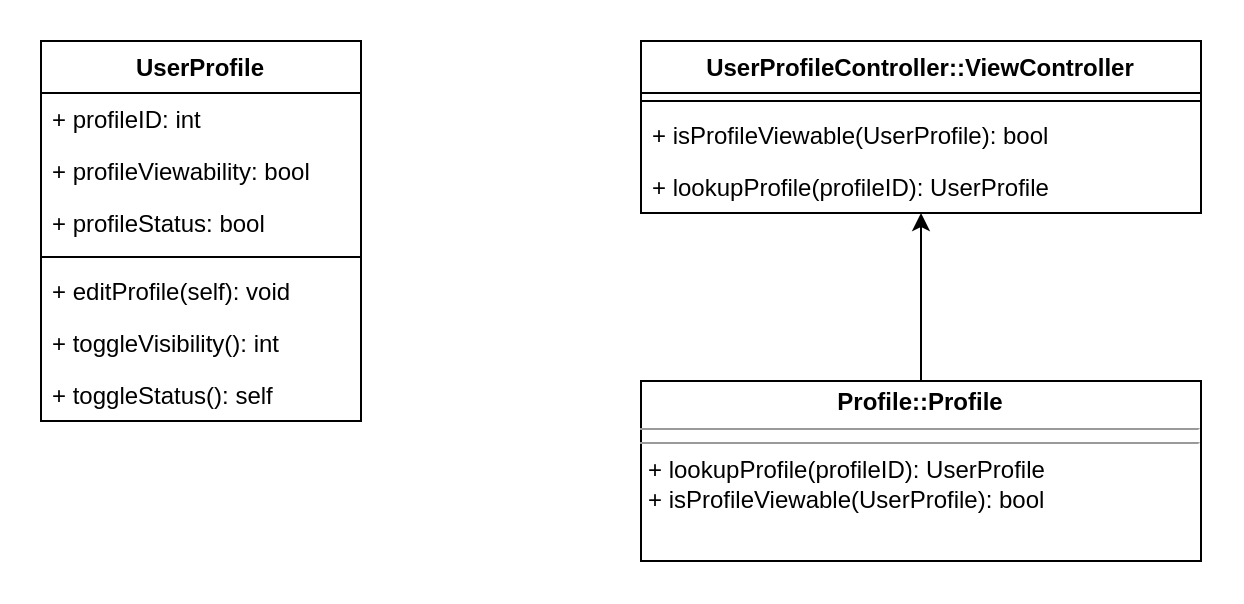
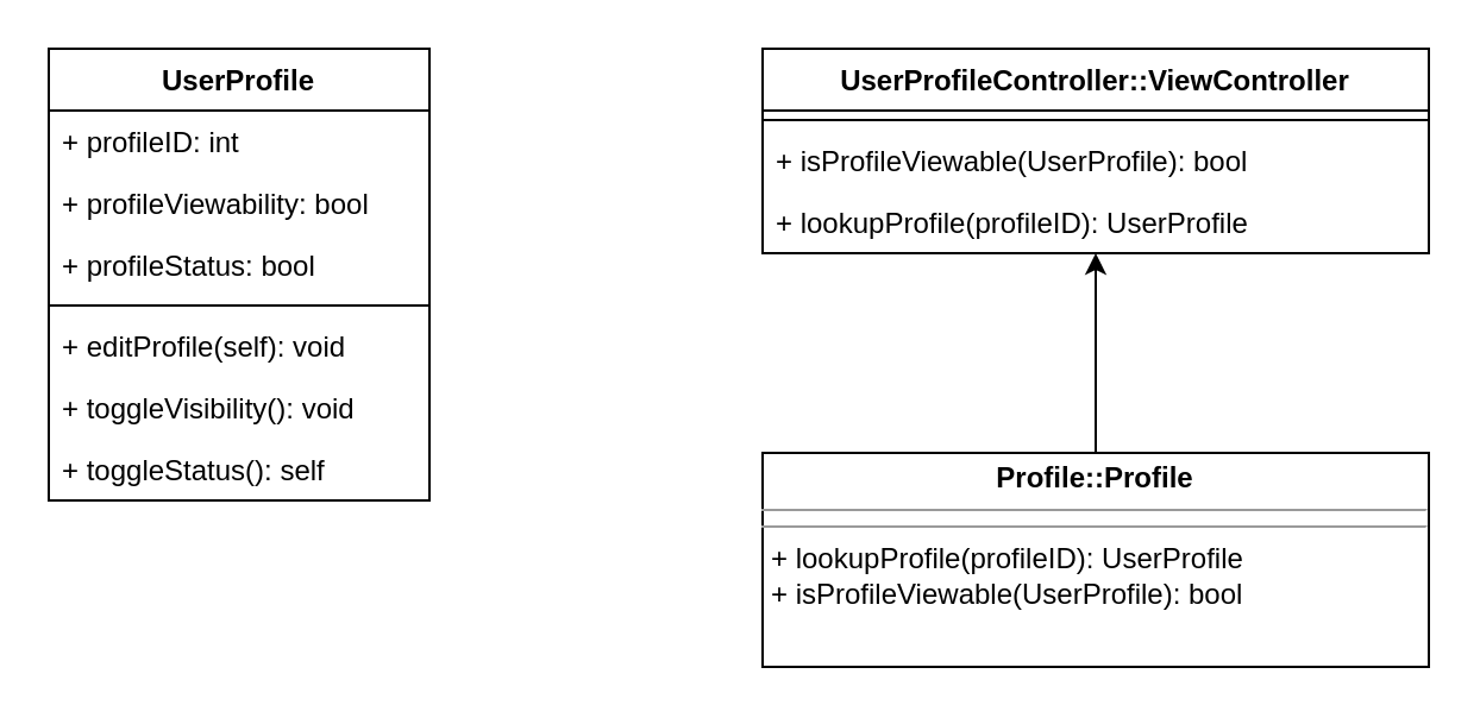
  <mxCell id="0" />
  <mxCell id="1" parent="0" />
  <mxCell id="2" value="UserProfile" style="swimlane;fontStyle=1;align=center;verticalAlign=top;childLayout=stackLayout;horizontal=1;startSize=26;horizontalStack=0;resizeParent=1;resizeParentMax=0;resizeLast=0;collapsible=1;marginBottom=0;" parent="1" vertex="1"><mxGeometry x="20" y="20" width="160" height="190" as="geometry" /></mxCell>
  <mxCell id="3" value="+ profileID: int" style="text;strokeColor=none;fillColor=none;align=left;verticalAlign=top;spacingLeft=4;spacingRight=4;overflow=hidden;rotatable=0;points=[[0,0.5],[1,0.5]];portConstraint=eastwest;" parent="2" vertex="1"><mxGeometry y="26" width="160" height="26" as="geometry" /></mxCell>
  <mxCell id="4" value="+ profileViewability: bool" style="text;strokeColor=none;fillColor=none;align=left;verticalAlign=top;spacingLeft=4;spacingRight=4;overflow=hidden;rotatable=0;points=[[0,0.5],[1,0.5]];portConstraint=eastwest;" parent="2" vertex="1"><mxGeometry y="52" width="160" height="26" as="geometry" /></mxCell>
  <mxCell id="5" value="+ profileStatus: bool" style="text;strokeColor=none;fillColor=none;align=left;verticalAlign=top;spacingLeft=4;spacingRight=4;overflow=hidden;rotatable=0;points=[[0,0.5],[1,0.5]];portConstraint=eastwest;" parent="2" vertex="1"><mxGeometry y="78" width="160" height="26" as="geometry" /></mxCell>
  <mxCell id="6" value="" style="line;strokeWidth=1;fillColor=none;align=left;verticalAlign=middle;spacingTop=-1;spacingLeft=3;spacingRight=3;rotatable=0;labelPosition=right;points=[];portConstraint=eastwest;strokeColor=inherit;" parent="2" vertex="1"><mxGeometry y="104" width="160" height="8" as="geometry" /></mxCell>
  <mxCell id="7" value="+ editProfile(self): void" style="text;strokeColor=none;fillColor=none;align=left;verticalAlign=top;spacingLeft=4;spacingRight=4;overflow=hidden;rotatable=0;points=[[0,0.5],[1,0.5]];portConstraint=eastwest;" parent="2" vertex="1"><mxGeometry y="112" width="160" height="26" as="geometry" /></mxCell>
- <mxCell id="8" value="+ toggleVisibility(): int" style="text;strokeColor=none;fillColor=none;align=left;verticalAlign=top;spacingLeft=4;spacingRight=4;overflow=hidden;rotatable=0;points=[[0,0.5],[1,0.5]];portConstraint=eastwest;" parent="2" vertex="1"><mxGeometry y="138" width="160" height="26" as="geometry" /></mxCell>
+ <mxCell id="8" value="+ toggleVisibility(): void" style="text;strokeColor=none;fillColor=none;align=left;verticalAlign=top;spacingLeft=4;spacingRight=4;overflow=hidden;rotatable=0;points=[[0,0.5],[1,0.5]];portConstraint=eastwest;" parent="2" vertex="1"><mxGeometry y="138" width="160" height="26" as="geometry" /></mxCell>
  <mxCell id="9" value="+ toggleStatus(): self" style="text;strokeColor=none;fillColor=none;align=left;verticalAlign=top;spacingLeft=4;spacingRight=4;overflow=hidden;rotatable=0;points=[[0,0.5],[1,0.5]];portConstraint=eastwest;" parent="2" vertex="1"><mxGeometry y="164" width="160" height="26" as="geometry" /></mxCell>
  <mxCell id="10" value="UserProfileController::ViewController" style="swimlane;fontStyle=1;align=center;verticalAlign=top;childLayout=stackLayout;horizontal=1;startSize=26;horizontalStack=0;resizeParent=1;resizeParentMax=0;resizeLast=0;collapsible=1;marginBottom=0;" parent="1" vertex="1"><mxGeometry x="320" y="20" width="280" height="86" as="geometry" /></mxCell>
  <mxCell id="11" value="" style="line;strokeWidth=1;fillColor=none;align=left;verticalAlign=middle;spacingTop=-1;spacingLeft=3;spacingRight=3;rotatable=0;labelPosition=right;points=[];portConstraint=eastwest;strokeColor=inherit;" parent="10" vertex="1"><mxGeometry y="26" width="280" height="8" as="geometry" /></mxCell>
  <mxCell id="12" value="+ isProfileViewable(UserProfile): bool" style="text;strokeColor=none;fillColor=none;align=left;verticalAlign=top;spacingLeft=4;spacingRight=4;overflow=hidden;rotatable=0;points=[[0,0.5],[1,0.5]];portConstraint=eastwest;" parent="10" vertex="1"><mxGeometry y="34" width="280" height="26" as="geometry" /></mxCell>
  <mxCell id="13" value="+ lookupProfile(profileID): UserProfile" style="text;strokeColor=none;fillColor=none;align=left;verticalAlign=top;spacingLeft=4;spacingRight=4;overflow=hidden;rotatable=0;points=[[0,0.5],[1,0.5]];portConstraint=eastwest;" parent="10" vertex="1"><mxGeometry y="60" width="280" height="26" as="geometry" /></mxCell>
  <mxCell id="14" style="edgeStyle=orthogonalEdgeStyle;rounded=0;orthogonalLoop=1;jettySize=auto;html=1;exitX=0.5;exitY=0;exitDx=0;exitDy=0;" edge="1" parent="1" source="15" target="10"><mxGeometry relative="1" as="geometry" /></mxCell>
  <mxCell id="15" value="&lt;p style=&quot;margin:0px;margin-top:4px;text-align:center;&quot;&gt;&lt;b&gt;Profile::Profile&lt;/b&gt;&lt;br&gt;&lt;/p&gt;&lt;hr size=&quot;1&quot;&gt;&lt;hr size=&quot;1&quot;&gt;&lt;p style=&quot;margin:0px;margin-left:4px;&quot;&gt;+ lookupProfile(profileID): UserProfile&lt;/p&gt;&lt;p style=&quot;margin:0px;margin-left:4px;&quot;&gt;+ isProfileViewable(UserProfile): bool&lt;br&gt;&lt;/p&gt;" style="verticalAlign=top;align=left;overflow=fill;fontSize=12;fontFamily=Helvetica;html=1;" vertex="1" parent="1"><mxGeometry x="320" y="190" width="280" height="90" as="geometry" /></mxCell>
